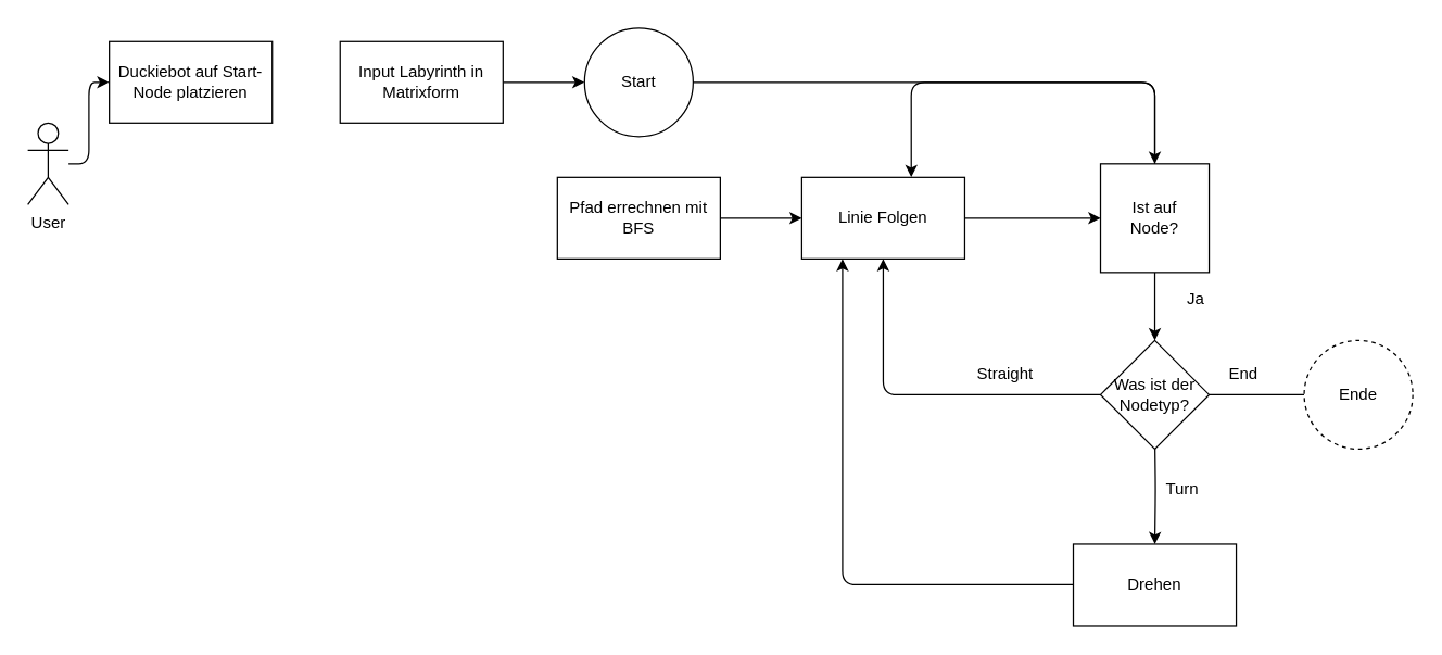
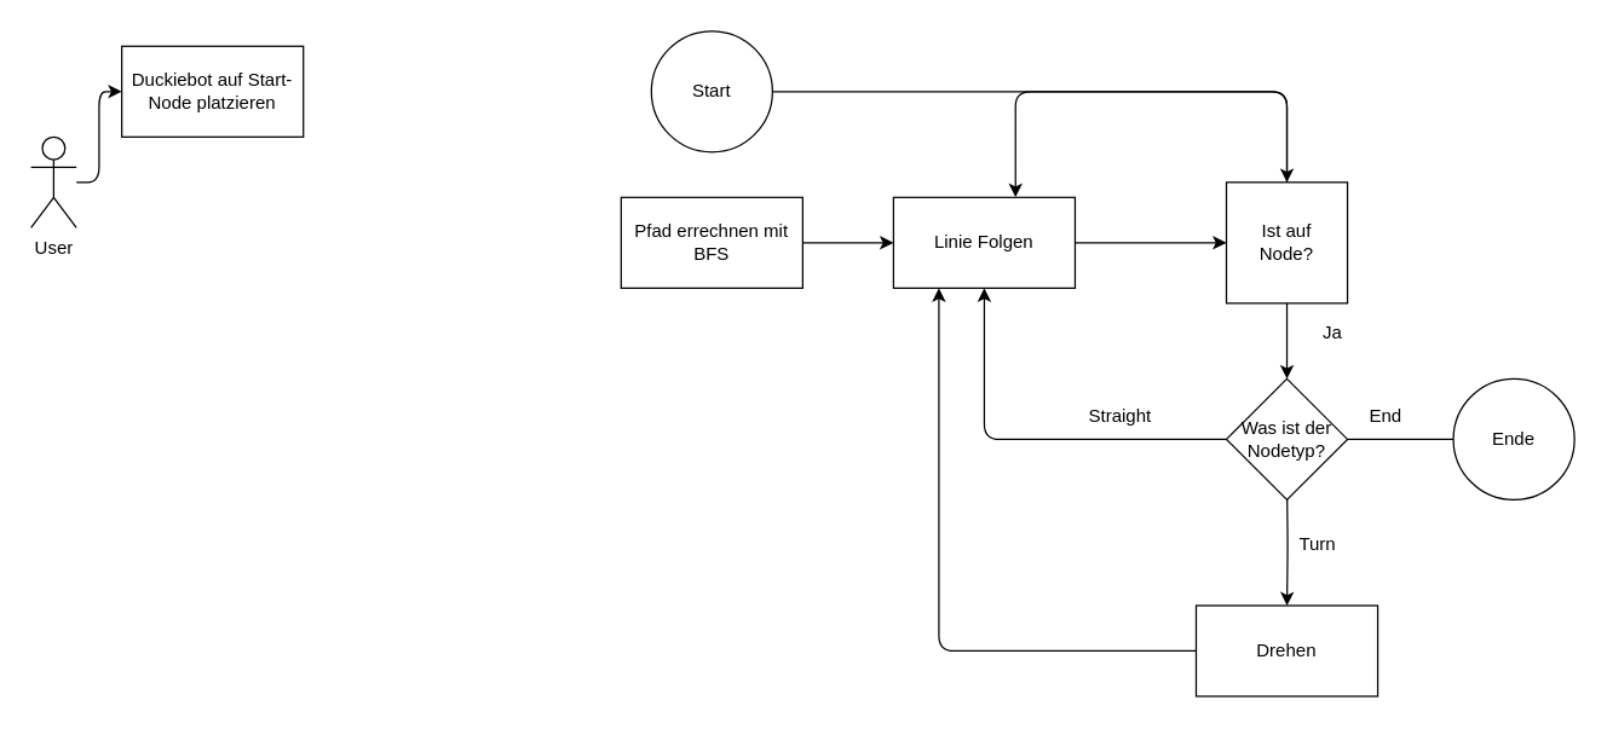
  <mxCell id="0" />
  <mxCell id="1" parent="0" />
  <mxCell id="2" style="edgeStyle=none;html=1;entryX=0;entryY=0.5;entryDx=0;entryDy=0;" edge="1" parent="1" source="3" target="13"><mxGeometry relative="1" as="geometry"><mxPoint x="790" y="160" as="targetPoint" /></mxGeometry></mxCell>
  <mxCell id="3" value="Linie Folgen" style="rounded=0;whiteSpace=wrap;html=1;" vertex="1" parent="1"><mxGeometry x="590" y="130" width="120" height="60" as="geometry" /></mxCell>
  <mxCell id="4" style="edgeStyle=orthogonalEdgeStyle;html=1;entryX=0.672;entryY=-0.003;entryDx=0;entryDy=0;entryPerimeter=0;exitX=0.5;exitY=0;exitDx=0;exitDy=0;" edge="1" parent="1" source="13" target="3"><mxGeometry relative="1" as="geometry"><mxPoint x="820" y="80" as="targetPoint" /><mxPoint x="820" y="130" as="sourcePoint" /><Array as="points"><mxPoint x="850" y="60" /><mxPoint x="671" y="60" /></Array></mxGeometry></mxCell>
  <mxCell id="5" style="edgeStyle=orthogonalEdgeStyle;html=1;entryX=0.5;entryY=1;entryDx=0;entryDy=0;exitX=0;exitY=0.5;exitDx=0;exitDy=0;" edge="1" parent="1" source="15" target="3"><mxGeometry relative="1" as="geometry"><mxPoint x="790" y="290.053" as="sourcePoint" /></mxGeometry></mxCell>
  <mxCell id="6" style="edgeStyle=orthogonalEdgeStyle;html=1;" edge="1" parent="1" target="10"><mxGeometry relative="1" as="geometry"><mxPoint x="850" y="320" as="sourcePoint" /></mxGeometry></mxCell>
  <mxCell id="7" value="Ja" style="text;html=1;align=center;verticalAlign=middle;resizable=0;points=[];autosize=1;strokeColor=none;fillColor=none;" vertex="1" parent="1"><mxGeometry x="860" y="205" width="40" height="30" as="geometry" /></mxCell>
  <mxCell id="8" value="Straight" style="text;html=1;strokeColor=none;fillColor=none;align=center;verticalAlign=middle;whiteSpace=wrap;rounded=0;" vertex="1" parent="1"><mxGeometry x="710" y="260" width="60" height="30" as="geometry" /></mxCell>
  <mxCell id="9" style="edgeStyle=orthogonalEdgeStyle;html=1;entryX=0.25;entryY=1;entryDx=0;entryDy=0;" edge="1" parent="1" source="10" target="3"><mxGeometry relative="1" as="geometry" /></mxCell>
  <mxCell id="10" value="Drehen" style="rounded=0;whiteSpace=wrap;html=1;" vertex="1" parent="1"><mxGeometry x="790" y="400" width="120" height="60" as="geometry" /></mxCell>
  <mxCell id="11" value="Turn" style="text;html=1;align=center;verticalAlign=middle;resizable=0;points=[];autosize=1;strokeColor=none;fillColor=none;" vertex="1" parent="1"><mxGeometry x="845" y="345" width="50" height="30" as="geometry" /></mxCell>
  <mxCell id="12" style="edgeStyle=orthogonalEdgeStyle;html=1;entryX=0.5;entryY=0;entryDx=0;entryDy=0;" edge="1" parent="1" source="13" target="15"><mxGeometry relative="1" as="geometry" /></mxCell>
  <mxCell id="13" value="Ist auf&lt;br&gt;Node?" style="whiteSpace=wrap;html=1;rounded=0;" vertex="1" parent="1"><mxGeometry x="810" y="120" width="80" height="80" as="geometry" /></mxCell>
  <mxCell id="14" style="edgeStyle=orthogonalEdgeStyle;html=1;entryX=0;entryY=0.5;entryDx=0;entryDy=0;endArrow=none;" edge="1" parent="1" source="15" target="16"><mxGeometry relative="1" as="geometry" /></mxCell>
  <mxCell id="15" value="Was ist der Nodetyp?" style="rhombus;whiteSpace=wrap;html=1;" vertex="1" parent="1"><mxGeometry x="810" y="250" width="80" height="80" as="geometry" /></mxCell>
- <mxCell id="16" value="Ende" style="ellipse;whiteSpace=wrap;html=1;aspect=fixed;dashed=1;" vertex="1" parent="1"><mxGeometry x="960" y="250" width="80" height="80" as="geometry" /></mxCell>
+ <mxCell id="16" value="Ende" style="ellipse;whiteSpace=wrap;html=1;aspect=fixed;" vertex="1" parent="1"><mxGeometry x="960" y="250" width="80" height="80" as="geometry" /></mxCell>
  <mxCell id="17" style="edgeStyle=orthogonalEdgeStyle;html=1;" edge="1" parent="1" source="18" target="13"><mxGeometry relative="1" as="geometry" /></mxCell>
  <mxCell id="18" value="Start" style="ellipse;whiteSpace=wrap;html=1;aspect=fixed;" vertex="1" parent="1"><mxGeometry x="430" y="20" width="80" height="80" as="geometry" /></mxCell>
  <mxCell id="19" style="edgeStyle=orthogonalEdgeStyle;html=1;entryX=0;entryY=0.5;entryDx=0;entryDy=0;" edge="1" parent="1" source="20" target="3"><mxGeometry relative="1" as="geometry" /></mxCell>
  <mxCell id="20" value="Pfad errechnen mit BFS" style="rounded=0;whiteSpace=wrap;html=1;" vertex="1" parent="1"><mxGeometry x="410" y="130" width="120" height="60" as="geometry" /></mxCell>
  <mxCell id="21" value="" style="edgeStyle=orthogonalEdgeStyle;html=1;" edge="1" parent="1" source="22" target="23"><mxGeometry relative="1" as="geometry" /></mxCell>
  <mxCell id="22" value="User" style="shape=umlActor;verticalLabelPosition=bottom;verticalAlign=top;html=1;outlineConnect=0;" vertex="1" parent="1"><mxGeometry x="20" y="90" width="30" height="60" as="geometry" /></mxCell>
  <mxCell id="23" value="Duckiebot auf Start-Node platzieren" style="rounded=0;whiteSpace=wrap;html=1;" vertex="1" parent="1"><mxGeometry x="80" y="30" width="120" height="60" as="geometry" /></mxCell>
  <mxCell id="24" value="End" style="text;html=1;align=center;verticalAlign=middle;resizable=0;points=[];autosize=1;strokeColor=none;fillColor=none;" vertex="1" parent="1"><mxGeometry x="895" y="260" width="40" height="30" as="geometry" /></mxCell>
- <mxCell id="25" style="edgeStyle=orthogonalEdgeStyle;html=1;entryX=0;entryY=0.5;entryDx=0;entryDy=0;" edge="1" parent="1" source="26" target="18"><mxGeometry relative="1" as="geometry" /></mxCell>
- <mxCell id="26" value="Input Labyrinth in Matrixform" style="rounded=0;whiteSpace=wrap;html=1;" vertex="1" parent="1"><mxGeometry x="250" y="30" width="120" height="60" as="geometry" /></mxCell>
